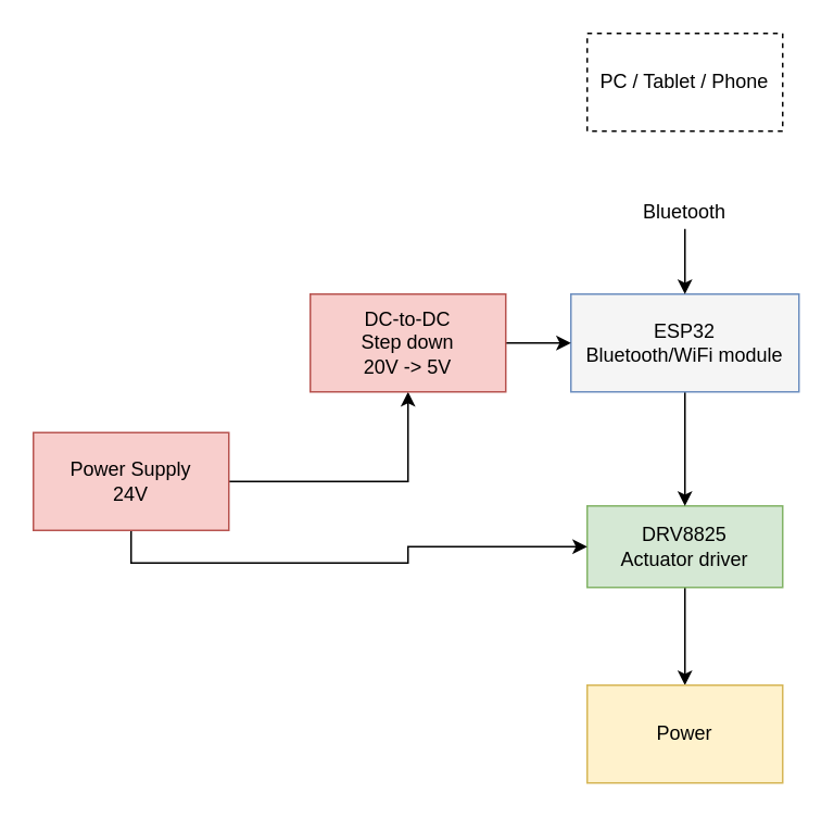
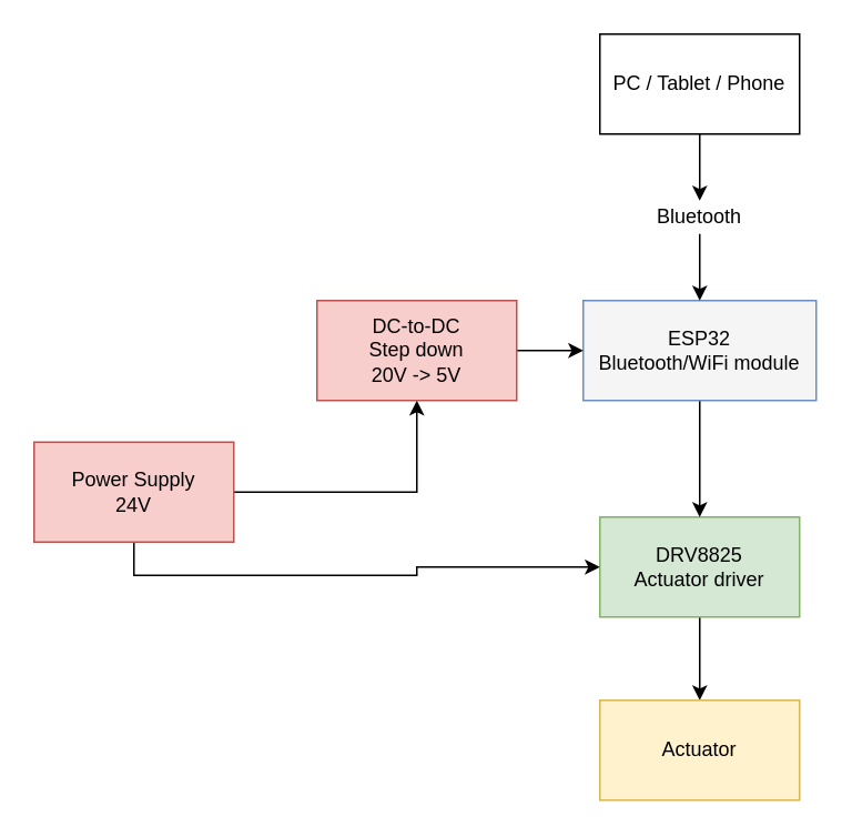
  <mxCell id="0" />
  <mxCell id="1" parent="0" />
  <mxCell id="2" style="edgeStyle=orthogonalEdgeStyle;rounded=0;orthogonalLoop=1;jettySize=auto;html=1;exitX=0.5;exitY=1;exitDx=0;exitDy=0;" edge="1" parent="1" source="3" target="15"><mxGeometry relative="1" as="geometry" /></mxCell>
- <mxCell id="3" value="&lt;div&gt;DRV8825&lt;/div&gt;&lt;div&gt;Actuator driver&lt;br&gt;&lt;/div&gt;" style="rounded=0;whiteSpace=wrap;html=1;fillColor=#d5e8d4;strokeColor=#82b366;" vertex="1" parent="1"><mxGeometry x="360" y="310" width="120" height="50" as="geometry" /></mxCell>
+ <mxCell id="3" value="&lt;div&gt;DRV8825&lt;/div&gt;&lt;div&gt;Actuator driver&lt;br&gt;&lt;/div&gt;" style="rounded=0;whiteSpace=wrap;html=1;fillColor=#d5e8d4;strokeColor=#82b366;" vertex="1" parent="1"><mxGeometry x="360" y="310" width="120" height="60" as="geometry" /></mxCell>
  <mxCell id="4" style="edgeStyle=orthogonalEdgeStyle;rounded=0;orthogonalLoop=1;jettySize=auto;html=1;exitX=0.5;exitY=1;exitDx=0;exitDy=0;entryX=0.5;entryY=0;entryDx=0;entryDy=0;" edge="1" parent="1" source="5" target="3"><mxGeometry relative="1" as="geometry" /></mxCell>
  <mxCell id="5" value="&lt;div&gt;ESP32&lt;/div&gt;&lt;div&gt;Bluetooth/WiFi module&lt;br&gt;&lt;/div&gt;" style="rounded=0;whiteSpace=wrap;html=1;fillColor=#f5f5f5;strokeColor=#6c8ebf;" vertex="1" parent="1"><mxGeometry x="350" y="180" width="140" height="60" as="geometry" /></mxCell>
  <mxCell id="6" style="edgeStyle=orthogonalEdgeStyle;rounded=0;orthogonalLoop=1;jettySize=auto;html=1;exitX=1;exitY=0.5;exitDx=0;exitDy=0;" edge="1" parent="1" source="8" target="10"><mxGeometry relative="1" as="geometry" /></mxCell>
  <mxCell id="7" style="edgeStyle=orthogonalEdgeStyle;rounded=0;orthogonalLoop=1;jettySize=auto;html=1;exitX=0.5;exitY=1;exitDx=0;exitDy=0;entryX=0;entryY=0.5;entryDx=0;entryDy=0;" edge="1" parent="1" source="8" target="3"><mxGeometry relative="1" as="geometry" /></mxCell>
  <mxCell id="8" value="&lt;div&gt;Power Supply&lt;/div&gt;&lt;div&gt;24V&lt;br&gt;&lt;/div&gt;" style="rounded=0;whiteSpace=wrap;html=1;fillColor=#f8cecc;strokeColor=#b85450;" vertex="1" parent="1"><mxGeometry x="20" y="265" width="120" height="60" as="geometry" /></mxCell>
  <mxCell id="9" style="edgeStyle=orthogonalEdgeStyle;rounded=0;orthogonalLoop=1;jettySize=auto;html=1;exitX=1;exitY=0.5;exitDx=0;exitDy=0;entryX=0;entryY=0.5;entryDx=0;entryDy=0;" edge="1" parent="1" source="10" target="5"><mxGeometry relative="1" as="geometry" /></mxCell>
  <mxCell id="10" value="&lt;div&gt;DC-to-DC&lt;/div&gt;&lt;div&gt;Step down&lt;/div&gt;&lt;div&gt;20V -&amp;gt; 5V&lt;br&gt;&lt;/div&gt;" style="rounded=0;whiteSpace=wrap;html=1;fillColor=#f8cecc;strokeColor=#b85450;" vertex="1" parent="1"><mxGeometry x="190" y="180" width="120" height="60" as="geometry" /></mxCell>
- <mxCell id="12" value="PC / Tablet / Phone" style="rounded=0;whiteSpace=wrap;html=1;dashed=1;" vertex="1" parent="1"><mxGeometry x="360" y="20" width="120" height="60" as="geometry" /></mxCell>
+ <mxCell id="11" style="edgeStyle=orthogonalEdgeStyle;rounded=0;orthogonalLoop=1;jettySize=auto;html=1;exitX=0.5;exitY=1;exitDx=0;exitDy=0;entryX=0.5;entryY=0;entryDx=0;entryDy=0;" edge="1" parent="1" source="12" target="14"><mxGeometry relative="1" as="geometry" /></mxCell>
+ <mxCell id="12" value="PC / Tablet / Phone" style="rounded=0;whiteSpace=wrap;html=1;" vertex="1" parent="1"><mxGeometry x="360" y="20" width="120" height="60" as="geometry" /></mxCell>
  <mxCell id="13" style="edgeStyle=orthogonalEdgeStyle;rounded=0;orthogonalLoop=1;jettySize=auto;html=1;exitX=0.5;exitY=1;exitDx=0;exitDy=0;entryX=0.5;entryY=0;entryDx=0;entryDy=0;" edge="1" parent="1" source="14" target="5"><mxGeometry relative="1" as="geometry" /></mxCell>
  <mxCell id="14" value="Bluetooth" style="text;html=1;strokeColor=none;fillColor=none;align=center;verticalAlign=middle;whiteSpace=wrap;rounded=0;" vertex="1" parent="1"><mxGeometry x="400" y="120" width="40" height="20" as="geometry" /></mxCell>
- <mxCell id="15" value="Power" style="rounded=0;whiteSpace=wrap;html=1;fillColor=#fff2cc;strokeColor=#d6b656;" vertex="1" parent="1"><mxGeometry x="360" y="420" width="120" height="60" as="geometry" /></mxCell>
+ <mxCell id="15" value="Actuator" style="rounded=0;whiteSpace=wrap;html=1;fillColor=#fff2cc;strokeColor=#d6b656;" vertex="1" parent="1"><mxGeometry x="360" y="420" width="120" height="60" as="geometry" /></mxCell>
